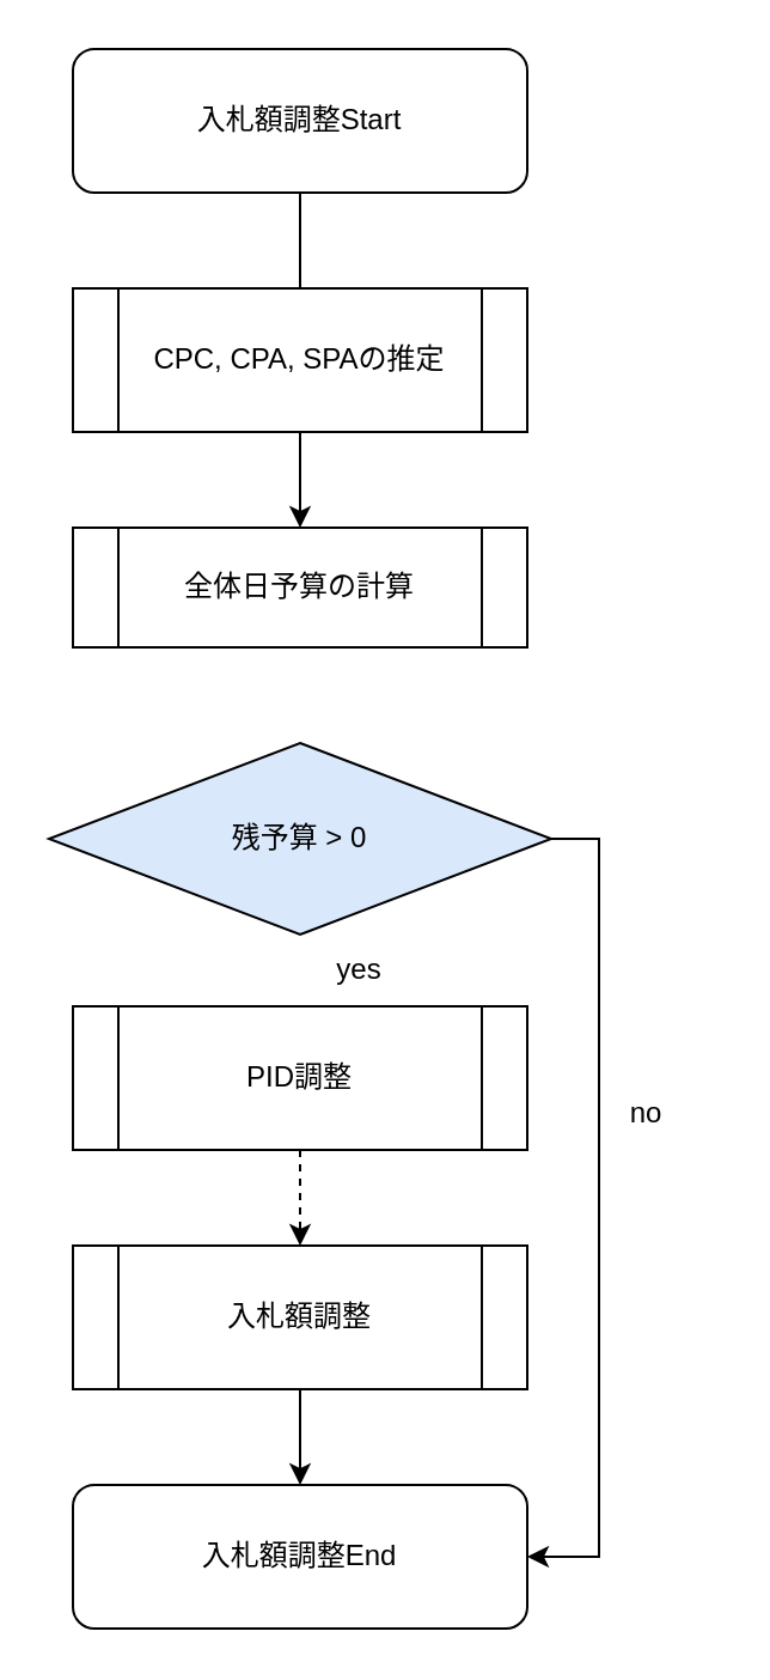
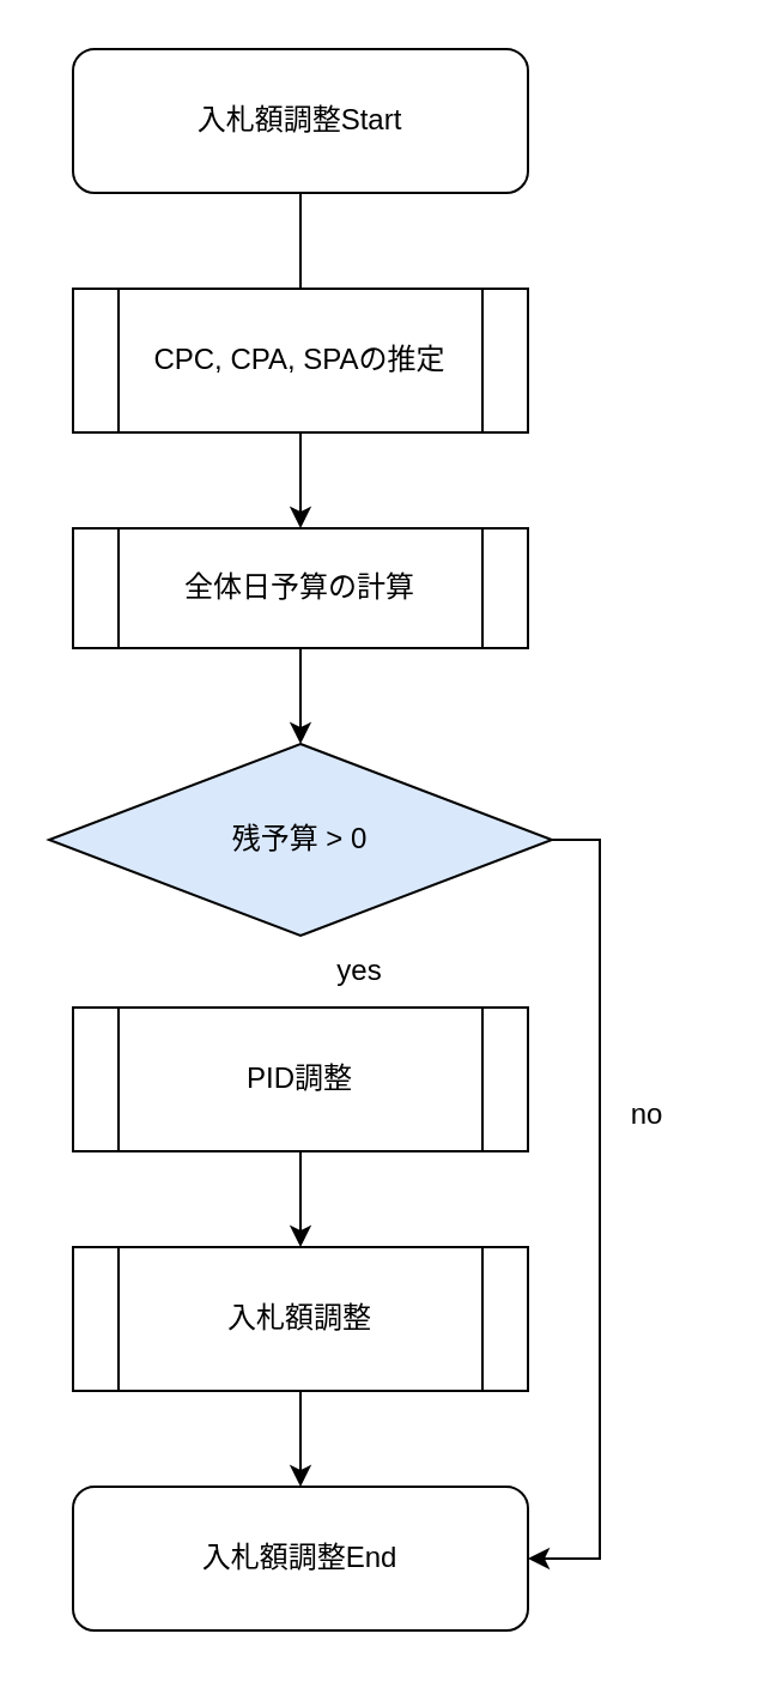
  <mxCell id="0" />
  <mxCell id="1" parent="0" />
  <mxCell id="2" style="edgeStyle=orthogonalEdgeStyle;rounded=0;orthogonalLoop=1;jettySize=auto;html=1;" edge="1" parent="1" source="3"><mxGeometry relative="1" as="geometry"><mxPoint x="125" y="150" as="targetPoint" /></mxGeometry></mxCell>
  <mxCell id="3" value="入札額調整Start" style="rounded=1;whiteSpace=wrap;html=1;" vertex="1" parent="1"><mxGeometry x="30" y="20" width="190" height="60" as="geometry" /></mxCell>
  <mxCell id="4" style="edgeStyle=orthogonalEdgeStyle;rounded=0;orthogonalLoop=1;jettySize=auto;html=1;entryX=0.5;entryY=0;entryDx=0;entryDy=0;" edge="1" parent="1" source="5" target="11"><mxGeometry relative="1" as="geometry" /></mxCell>
  <mxCell id="5" value="CPC, CPA, SPAの推定" style="shape=process;whiteSpace=wrap;html=1;backgroundOutline=1;" vertex="1" parent="1"><mxGeometry x="30" y="120" width="190" height="60" as="geometry" /></mxCell>
- <mxCell id="7" style="edgeStyle=orthogonalEdgeStyle;rounded=0;orthogonalLoop=1;jettySize=auto;html=1;entryX=0.5;entryY=0;entryDx=0;entryDy=0;dashed=1;" edge="1" parent="1" source="8" target="10"><mxGeometry relative="1" as="geometry" /></mxCell>
+ <mxCell id="6" style="edgeStyle=orthogonalEdgeStyle;rounded=0;orthogonalLoop=1;jettySize=auto;html=1;entryX=0.5;entryY=0;entryDx=0;entryDy=0;exitX=0.5;exitY=1;exitDx=0;exitDy=0;" edge="1" parent="1" source="11" target="14"><mxGeometry relative="1" as="geometry"><mxPoint x="125" y="340" as="sourcePoint" /></mxGeometry></mxCell>
+ <mxCell id="7" style="edgeStyle=orthogonalEdgeStyle;rounded=0;orthogonalLoop=1;jettySize=auto;html=1;entryX=0.5;entryY=0;entryDx=0;entryDy=0;" edge="1" parent="1" source="8" target="10"><mxGeometry relative="1" as="geometry" /></mxCell>
  <mxCell id="8" value="PID調整" style="shape=process;whiteSpace=wrap;html=1;backgroundOutline=1;" vertex="1" parent="1"><mxGeometry x="30" y="420" width="190" height="60" as="geometry" /></mxCell>
  <mxCell id="9" style="edgeStyle=orthogonalEdgeStyle;rounded=0;orthogonalLoop=1;jettySize=auto;html=1;entryX=0.5;entryY=0;entryDx=0;entryDy=0;" edge="1" parent="1" source="10" target="12"><mxGeometry relative="1" as="geometry"><mxPoint x="125" y="740" as="targetPoint" /></mxGeometry></mxCell>
  <mxCell id="10" value="入札額調整" style="shape=process;whiteSpace=wrap;html=1;backgroundOutline=1;" vertex="1" parent="1"><mxGeometry x="30" y="520" width="190" height="60" as="geometry" /></mxCell>
  <mxCell id="11" value="全体日予算の計算" style="shape=process;whiteSpace=wrap;html=1;backgroundOutline=1;" vertex="1" parent="1"><mxGeometry x="30" y="220" width="190" height="50" as="geometry" /></mxCell>
  <mxCell id="12" value="入札額調整End" style="rounded=1;whiteSpace=wrap;html=1;" vertex="1" parent="1"><mxGeometry x="30" y="620" width="190" height="60" as="geometry" /></mxCell>
  <mxCell id="13" style="edgeStyle=orthogonalEdgeStyle;rounded=0;orthogonalLoop=1;jettySize=auto;html=1;exitX=1;exitY=0.5;exitDx=0;exitDy=0;entryX=1;entryY=0.5;entryDx=0;entryDy=0;" edge="1" parent="1" source="14" target="12"><mxGeometry relative="1" as="geometry" /></mxCell>
  <mxCell id="14" value="残予算 &amp;gt; 0" style="rhombus;whiteSpace=wrap;html=1;fillColor=#dae8fc;" vertex="1" parent="1"><mxGeometry x="20" y="310" width="210" height="80" as="geometry" /></mxCell>
  <mxCell id="15" value="no" style="text;html=1;strokeColor=none;fillColor=none;align=center;verticalAlign=middle;whiteSpace=wrap;rounded=0;" vertex="1" parent="1"><mxGeometry x="240" y="450" width="60" height="30" as="geometry" /></mxCell>
  <mxCell id="16" value="yes" style="text;html=1;strokeColor=none;fillColor=none;align=center;verticalAlign=middle;whiteSpace=wrap;rounded=0;" vertex="1" parent="1"><mxGeometry x="120" y="390" width="60" height="30" as="geometry" /></mxCell>
